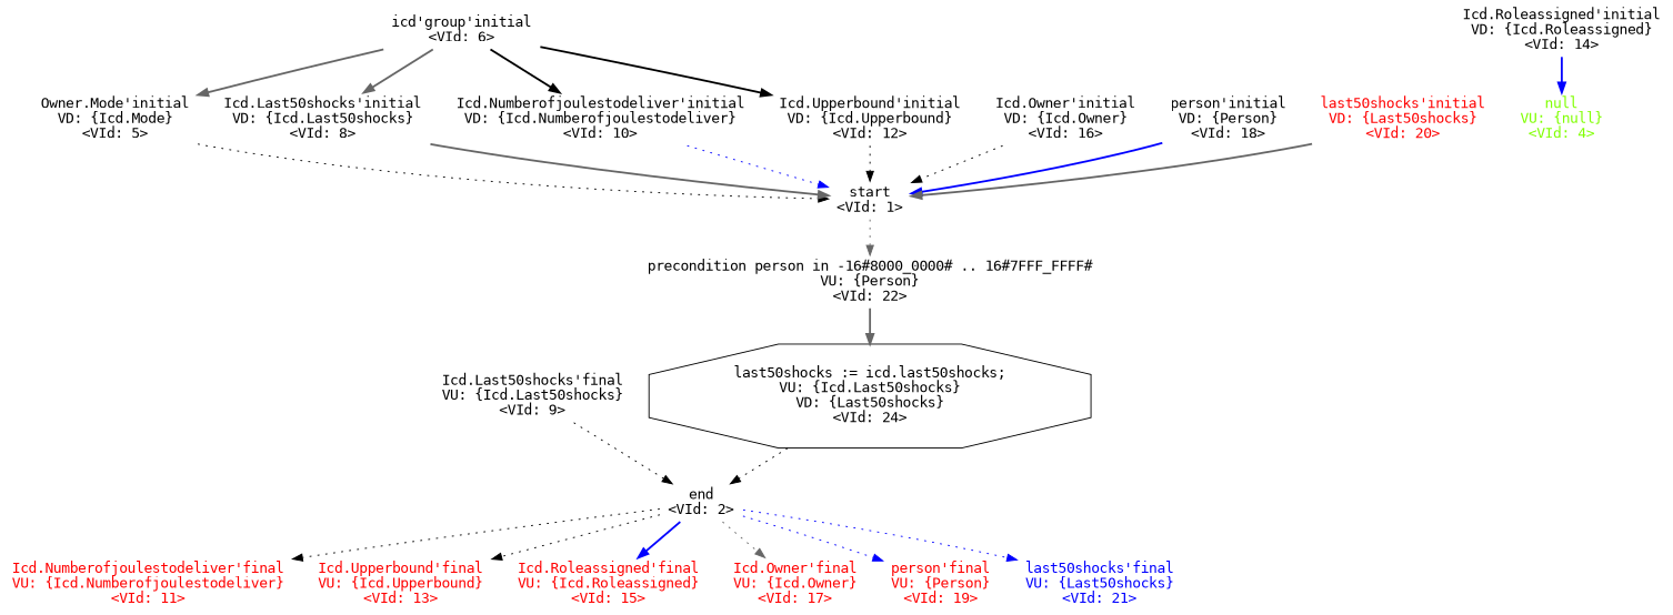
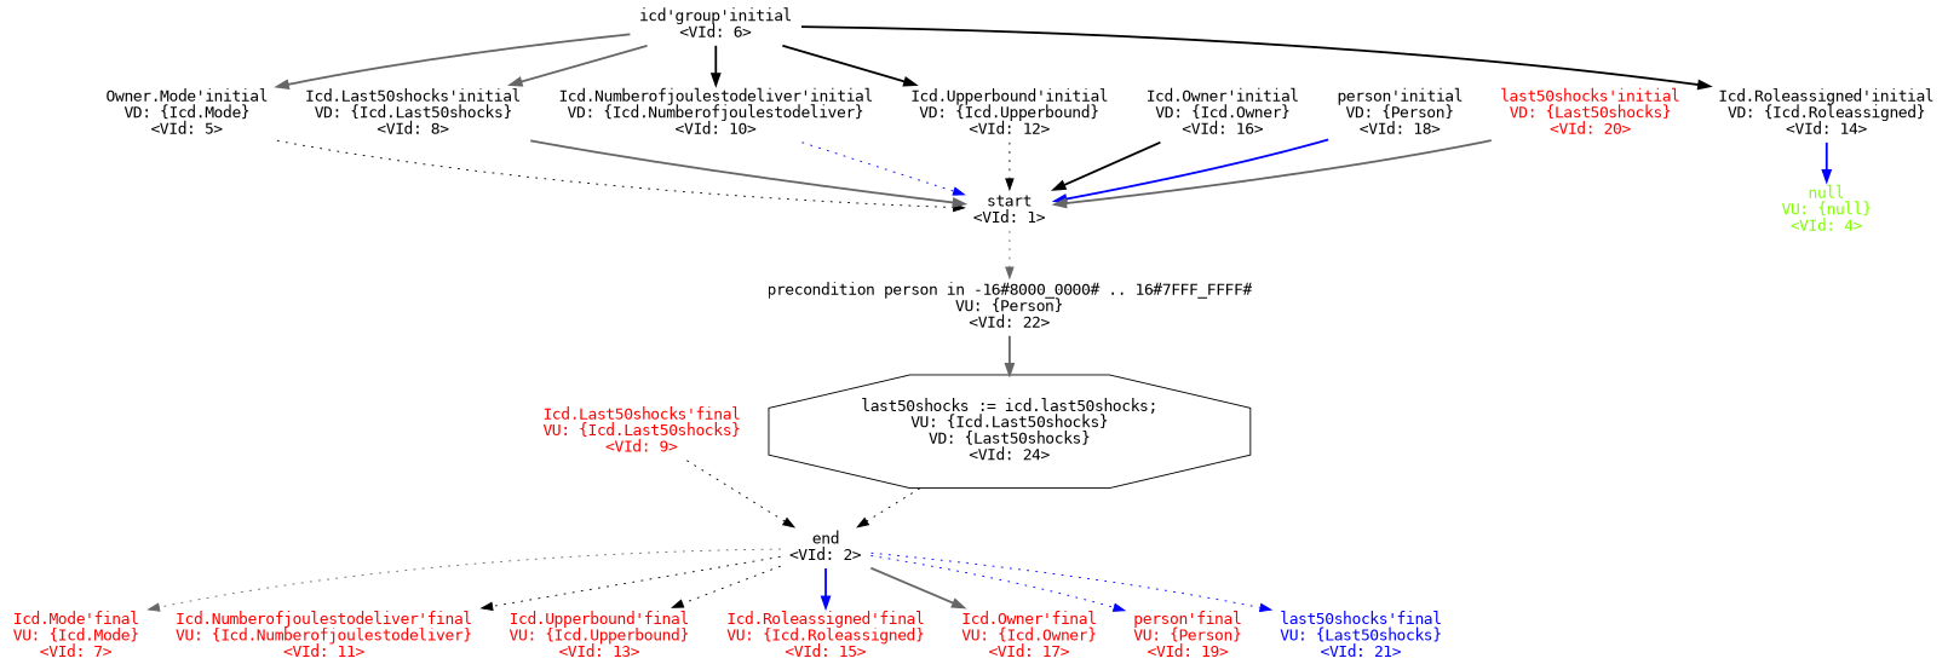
  digraph {
    fontname="DejaVu Sans Mono"
    splines=True
    node [fontname="DejaVu Sans Mono" shape=plaintext]
    edge [arrowType=normal color=black fontname="DejaVu Sans Mono" style=dotted]
    n1 [label="start\n<VId: 1>"]
    n2 [label="precondition person in -16#8000_0000# .. 16#7FFF_FFFF#\nVU: {Person}\n<VId: 22>"]
    n3 [label="last50shocks := icd.last50shocks;\nVU: {Icd.Last50shocks}\nVD: {Last50shocks}\n<VId: 24>" shape=octagon]
    n4 [label="end\n<VId: 2>"]
+   n5 [fontcolor=red label="Icd.Mode'final\nVU: {Icd.Mode}\n<VId: 7>"]
    n6 [fontcolor=red label="Icd.Numberofjoulestodeliver'final\nVU: {Icd.Numberofjoulestodeliver}\n<VId: 11>"]
    n7 [fontcolor=red label="Icd.Upperbound'final\nVU: {Icd.Upperbound}\n<VId: 13>"]
    n8 [fontcolor=red label="Icd.Roleassigned'final\nVU: {Icd.Roleassigned}\n<VId: 15>"]
    n9 [fontcolor=red label="Icd.Owner'final\nVU: {Icd.Owner}\n<VId: 17>"]
    n10 [fontcolor=red label="person'final\nVU: {Person}\n<VId: 19>"]
    n11 [fontcolor=blue label="last50shocks'final\nVU: {Last50shocks}\n<VId: 21>"]
-   n12 [fontcolor=black label="Icd.Last50shocks'final\nVU: {Icd.Last50shocks}\n<VId: 9>"]
+   n12 [fontcolor=red label="Icd.Last50shocks'final\nVU: {Icd.Last50shocks}\n<VId: 9>"]
    n13 [fontcolor=chartreuse label="null\nVU: {null}\n<VId: 4>"]
    n14 [label="Owner.Mode'initial\nVD: {Icd.Mode}\n<VId: 5>"]
    n15 [label="icd'group'initial\n<VId: 6>"]
    n16 [label="Icd.Last50shocks'initial\nVD: {Icd.Last50shocks}\n<VId: 8>"]
    n17 [label="Icd.Numberofjoulestodeliver'initial\nVD: {Icd.Numberofjoulestodeliver}\n<VId: 10>"]
    n18 [label="Icd.Upperbound'initial\nVD: {Icd.Upperbound}\n<VId: 12>"]
    n19 [label="Icd.Roleassigned'initial\nVD: {Icd.Roleassigned}\n<VId: 14>"]
    n20 [label="Icd.Owner'initial\nVD: {Icd.Owner}\n<VId: 16>"]
    n21 [label="person'initial\nVD: {Person}\n<VId: 18>"]
    n22 [fontcolor=red label="last50shocks'initial\nVD: {Last50shocks}\n<VId: 20>"]
    n1 -> n2 [color=gray40]
    n2 -> n3 [color=gray40 style=bold]
    n3 -> n4
+   n4 -> n5 [color=gray40]
    n4 -> n6
    n4 -> n7
    n4 -> n8 [color=blue style=bold]
-   n4 -> n9 [color=gray40]
+   n4 -> n9 [color=gray40 style=bold]
    n4 -> n10 [color=blue]
    n4 -> n11 [color=blue]
    n12 -> n4
    n14 -> n1
    n15 -> n14 [color=gray40 style=bold]
    n15 -> n16 [color=gray40 style=bold]
    n15 -> n17 [style=bold]
    n15 -> n18 [style=bold]
+   n15 -> n19 [style=bold]
    n16 -> n1 [color=gray40 style=bold]
    n17 -> n1 [color=blue]
    n18 -> n1
    n19 -> n13 [color=blue style=bold]
-   n20 -> n1
+   n20 -> n1 [style=bold]
    n21 -> n1 [color=blue style=bold]
    n22 -> n1 [color=gray40 style=bold]
  }
